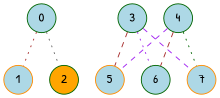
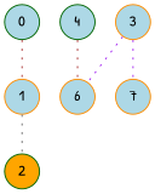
  graph {
    fontname="Patrick Hand"
    splines=false
    node [color=darkorange fillcolor=lightblue fontname="Patrick Hand" shape=circle style=filled]
    edge [color=brown fontname="Patrick Hand" style=dotted]
    0 [color=darkgreen height=0.3 shape=ellipse width=0.3]
    1 [height=0.3 width=0.3]
    2 [color=darkgreen fillcolor=orange height=0.3 width=0.3]
-   3 [color=darkgreen height=0.3 width=0.3]
-   5 [height=0.3 shape=ellipse width=0.3]
-   6 [color=darkgreen height=0.3 width=0.3]
+   3 [height=0.3 width=0.3]
+   6 [height=0.3 width=0.3]
    7 [height=0.3 width=0.3]
    4 [color=darkgreen height=0.3 width=0.3]
    0 -- 1
-   0 -- 2 [color=gray40]
-   3 -- 5 [style=dashed]
+   1 -- 2 [color=gray40]
    3 -- 6 [color=purple]
-   3 -- 7 [color=purple style=dashed]
-   4 -- 5 [color=purple style=dashed]
-   4 -- 6 [style=dashed]
-   4 -- 7 [color=darkgreen]
+   3 -- 7 [color=purple]
+   4 -- 6
  }
